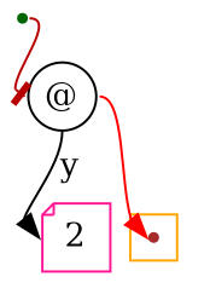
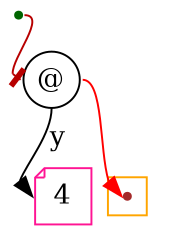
  digraph {
    labeldistance=0
    nodesep=.175
    rankdir=TB
    ranksep=.175
    node [fixedsize=true orientation=90 shape=point]
    edge [arrowhead=normal arrowtail=none headport=w tailport=e]
    ndcluster_nd56 [color=brown]
    nd1 [color=darkgreen orientation=""]
    n3 [color=black height=.4 label="@" shape=ellipse style=rounded width=.4]
-   n4 [color=deeppink height=.4 label=2 shape=note style=rounded width=.4]
+   n4 [color=deeppink height=.4 label=4 shape=note style=rounded width=.4]
    subgraph cluster_1 {
      color=orange
      style=fill
      ndcluster_nd56
    }
    nd1 -> n3 [arrowhead=tee color="#b70000"]
    n3 -> ndcluster_nd56 [color=red]
    n3 -> n4 [label=y tailport=s]
  }
